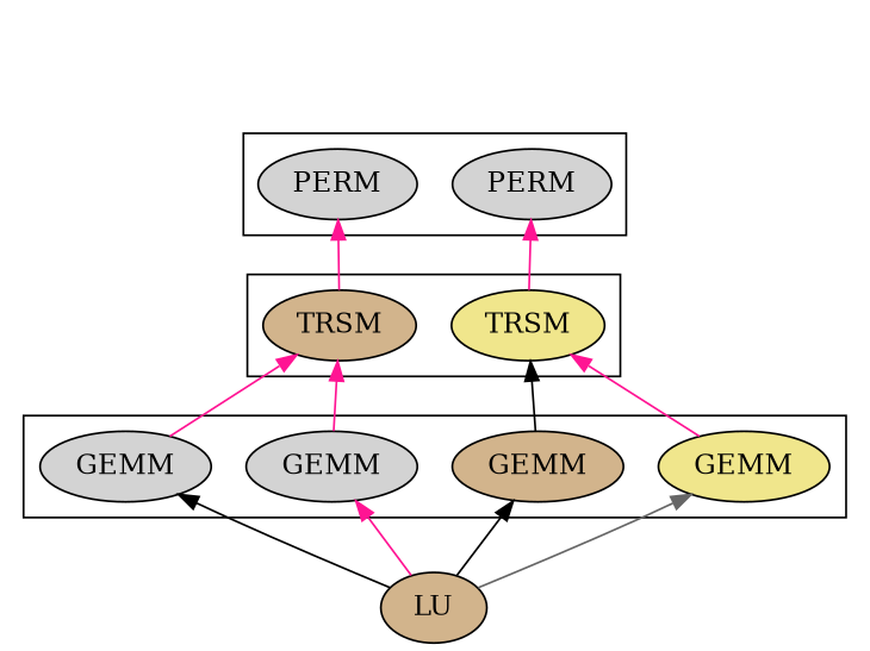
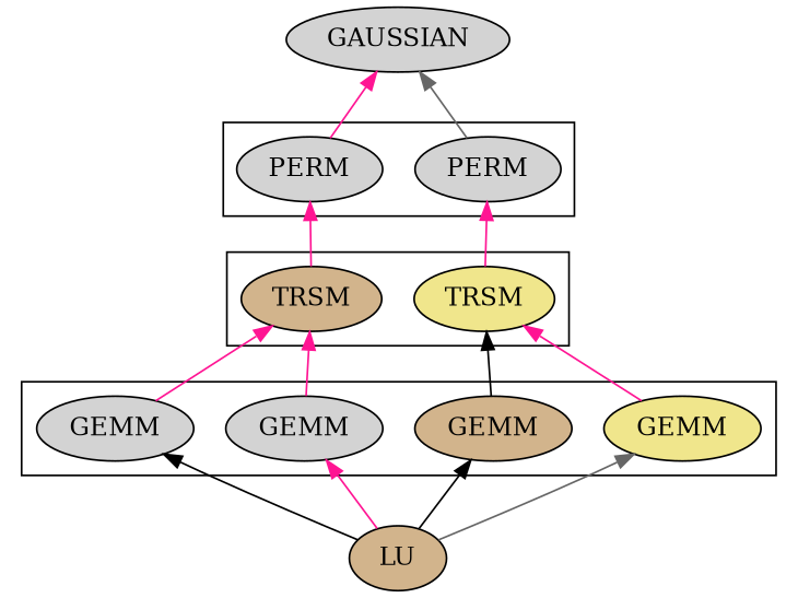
  digraph {
    node [style=filled fillcolor=lightgrey]
    edge [dir=back color=deeppink]
    n1 [label=PERM]
    n2 [label=PERM]
    n3 [label=TRSM fillcolor=khaki]
    n4 [label=TRSM fillcolor=tan]
    n5 [label=GEMM fillcolor=khaki]
    n6 [label=GEMM fillcolor=tan]
    n7 [label=GEMM]
    n8 [label=GEMM]
+   GAUSSIAN
    LU [fillcolor=tan]
    subgraph cluster_1 {
      n1
      n2
    }
    subgraph cluster_2 {
      n3
      n4
    }
    subgraph cluster_3 {
      n5
      n6
      n7
      n8
    }
    n1 -> n3
    n2 -> n4
    n3 -> n5
    n3 -> n6 [color=black]
    n4 -> n7
    n4 -> n8
    n5 -> LU [color=gray40]
    n6 -> LU [color=black]
    n7 -> LU
    n8 -> LU [color=black]
+   GAUSSIAN -> n1 [color=gray40]
+   GAUSSIAN -> n2
  }
